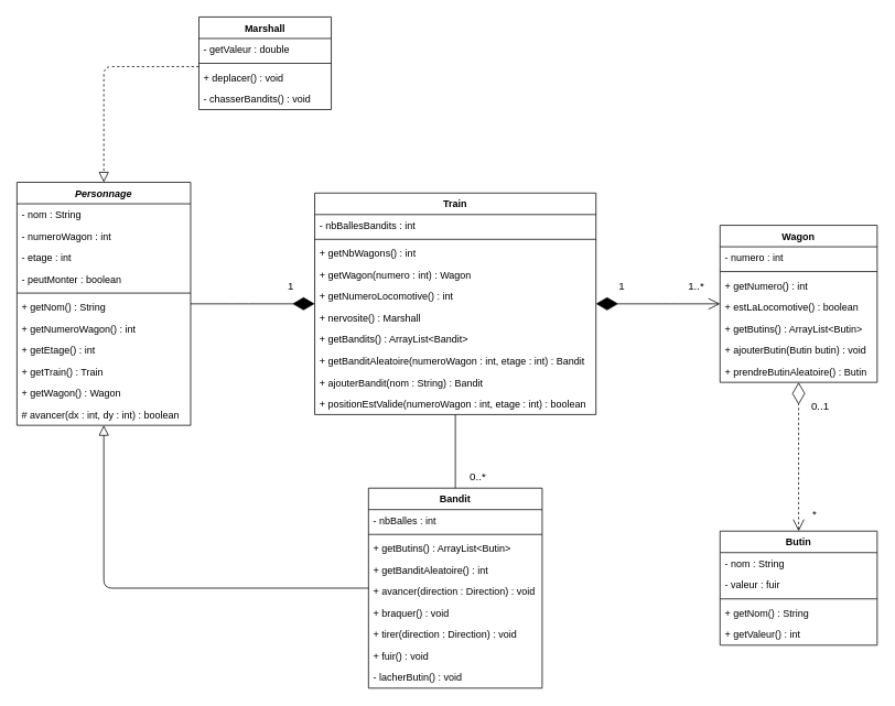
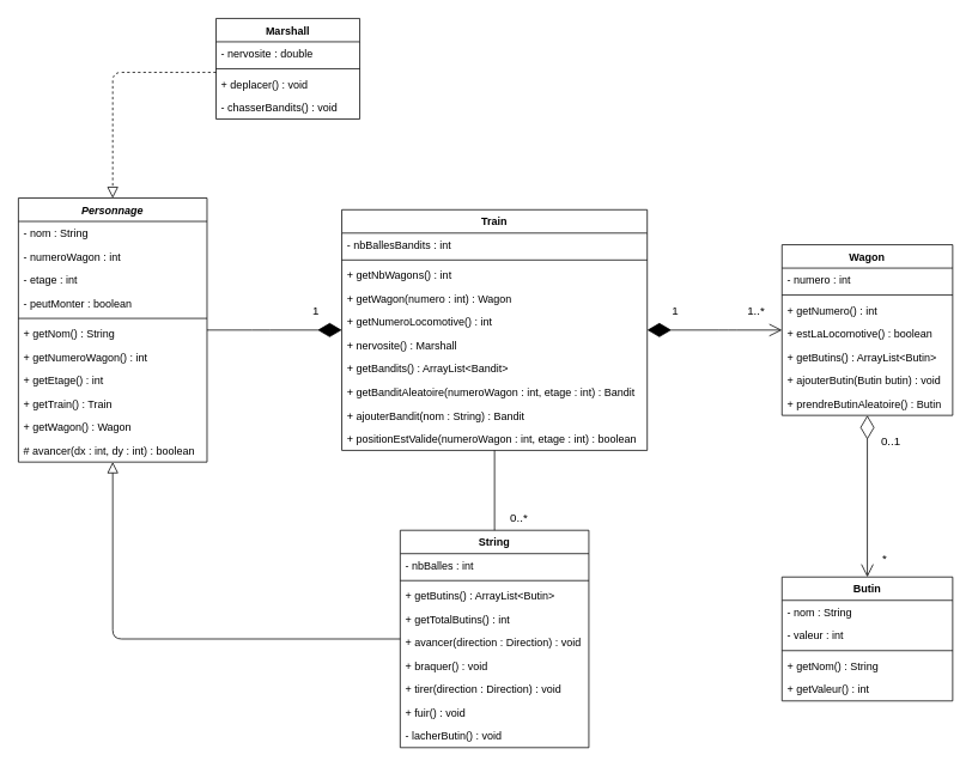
  <mxCell id="0" />
  <mxCell id="1" parent="0" />
  <mxCell id="2" value="Personnage" style="swimlane;fontStyle=3;align=center;verticalAlign=top;childLayout=stackLayout;horizontal=1;startSize=26;horizontalStack=0;resizeParent=1;resizeLast=0;collapsible=1;marginBottom=0;rounded=0;shadow=0;strokeWidth=1;" parent="1" vertex="1"><mxGeometry x="20" y="220" width="210" height="294" as="geometry"><mxRectangle x="230" y="140" width="160" height="26" as="alternateBounds" /></mxGeometry></mxCell>
  <mxCell id="3" value="- nom : String" style="text;align=left;verticalAlign=top;spacingLeft=4;spacingRight=4;overflow=hidden;rotatable=0;points=[[0,0.5],[1,0.5]];portConstraint=eastwest;" parent="2" vertex="1"><mxGeometry y="26" width="210" height="26" as="geometry" /></mxCell>
  <mxCell id="4" value="- numeroWagon : int" style="text;strokeColor=none;fillColor=none;align=left;verticalAlign=top;spacingLeft=4;spacingRight=4;overflow=hidden;rotatable=0;points=[[0,0.5],[1,0.5]];portConstraint=eastwest;" parent="2" vertex="1"><mxGeometry y="52" width="210" height="26" as="geometry" /></mxCell>
  <mxCell id="5" value="- etage : int" style="text;strokeColor=none;fillColor=none;align=left;verticalAlign=top;spacingLeft=4;spacingRight=4;overflow=hidden;rotatable=0;points=[[0,0.5],[1,0.5]];portConstraint=eastwest;" parent="2" vertex="1"><mxGeometry y="78" width="210" height="26" as="geometry" /></mxCell>
  <mxCell id="6" value="- peutMonter : boolean" style="text;strokeColor=none;fillColor=none;align=left;verticalAlign=top;spacingLeft=4;spacingRight=4;overflow=hidden;rotatable=0;points=[[0,0.5],[1,0.5]];portConstraint=eastwest;" parent="2" vertex="1"><mxGeometry y="104" width="210" height="26" as="geometry" /></mxCell>
  <mxCell id="7" value="" style="line;html=1;strokeWidth=1;align=left;verticalAlign=middle;spacingTop=-1;spacingLeft=3;spacingRight=3;rotatable=0;labelPosition=right;points=[];portConstraint=eastwest;" parent="2" vertex="1"><mxGeometry y="130" width="210" height="8" as="geometry" /></mxCell>
  <mxCell id="8" value="+ getNom() : String" style="text;strokeColor=none;fillColor=none;align=left;verticalAlign=top;spacingLeft=4;spacingRight=4;overflow=hidden;rotatable=0;points=[[0,0.5],[1,0.5]];portConstraint=eastwest;" parent="2" vertex="1"><mxGeometry y="138" width="210" height="26" as="geometry" /></mxCell>
  <mxCell id="9" value="+ getNumeroWagon() : int" style="text;strokeColor=none;fillColor=none;align=left;verticalAlign=top;spacingLeft=4;spacingRight=4;overflow=hidden;rotatable=0;points=[[0,0.5],[1,0.5]];portConstraint=eastwest;" parent="2" vertex="1"><mxGeometry y="164" width="210" height="26" as="geometry" /></mxCell>
  <mxCell id="10" value="+ getEtage() : int" style="text;strokeColor=none;fillColor=none;align=left;verticalAlign=top;spacingLeft=4;spacingRight=4;overflow=hidden;rotatable=0;points=[[0,0.5],[1,0.5]];portConstraint=eastwest;" parent="2" vertex="1"><mxGeometry y="190" width="210" height="26" as="geometry" /></mxCell>
  <mxCell id="11" value="+ getTrain() : Train" style="text;align=left;verticalAlign=top;spacingLeft=4;spacingRight=4;overflow=hidden;rotatable=0;points=[[0,0.5],[1,0.5]];portConstraint=eastwest;" parent="2" vertex="1"><mxGeometry y="216" width="210" height="26" as="geometry" /></mxCell>
  <mxCell id="12" value="+ getWagon() : Wagon" style="text;strokeColor=none;fillColor=none;align=left;verticalAlign=top;spacingLeft=4;spacingRight=4;overflow=hidden;rotatable=0;points=[[0,0.5],[1,0.5]];portConstraint=eastwest;" parent="2" vertex="1"><mxGeometry y="242" width="210" height="26" as="geometry" /></mxCell>
  <mxCell id="13" value="# avancer(dx : int, dy : int) : boolean" style="text;strokeColor=none;fillColor=none;align=left;verticalAlign=top;spacingLeft=4;spacingRight=4;overflow=hidden;rotatable=0;points=[[0,0.5],[1,0.5]];portConstraint=eastwest;" parent="2" vertex="1"><mxGeometry y="268" width="210" height="26" as="geometry" /></mxCell>
  <mxCell id="14" value="Marshall" style="swimlane;fontStyle=1;align=center;verticalAlign=top;childLayout=stackLayout;horizontal=1;startSize=26;horizontalStack=0;resizeParent=1;resizeLast=0;collapsible=1;marginBottom=0;rounded=0;shadow=0;strokeWidth=1;" parent="1" vertex="1"><mxGeometry x="240" y="20" width="160" height="112" as="geometry"><mxRectangle x="130" y="380" width="160" height="26" as="alternateBounds" /></mxGeometry></mxCell>
- <mxCell id="15" value="- getValeur : double" style="text;align=left;verticalAlign=top;spacingLeft=4;spacingRight=4;overflow=hidden;rotatable=0;points=[[0,0.5],[1,0.5]];portConstraint=eastwest;rounded=0;shadow=0;html=0;" parent="14" vertex="1"><mxGeometry y="26" width="160" height="26" as="geometry" /></mxCell>
+ <mxCell id="15" value="- nervosite : double" style="text;align=left;verticalAlign=top;spacingLeft=4;spacingRight=4;overflow=hidden;rotatable=0;points=[[0,0.5],[1,0.5]];portConstraint=eastwest;rounded=0;shadow=0;html=0;" parent="14" vertex="1"><mxGeometry y="26" width="160" height="26" as="geometry" /></mxCell>
  <mxCell id="16" value="" style="line;html=1;strokeWidth=1;align=left;verticalAlign=middle;spacingTop=-1;spacingLeft=3;spacingRight=3;rotatable=0;labelPosition=right;points=[];portConstraint=eastwest;" parent="14" vertex="1"><mxGeometry y="52" width="160" height="8" as="geometry" /></mxCell>
  <mxCell id="17" value="+ deplacer() : void" style="text;align=left;verticalAlign=top;spacingLeft=4;spacingRight=4;overflow=hidden;rotatable=0;points=[[0,0.5],[1,0.5]];portConstraint=eastwest;" parent="14" vertex="1"><mxGeometry y="60" width="160" height="26" as="geometry" /></mxCell>
  <mxCell id="18" value="- chasserBandits() : void" style="text;strokeColor=none;fillColor=none;align=left;verticalAlign=top;spacingLeft=4;spacingRight=4;overflow=hidden;rotatable=0;points=[[0,0.5],[1,0.5]];portConstraint=eastwest;" parent="14" vertex="1"><mxGeometry y="86" width="160" height="26" as="geometry" /></mxCell>
  <mxCell id="19" value="" style="endArrow=block;endSize=10;endFill=0;shadow=0;strokeWidth=1;rounded=1;edgeStyle=orthogonalEdgeStyle;elbow=vertical;dashed=1;" parent="1" source="14" target="2" edge="1"><mxGeometry width="160" relative="1" as="geometry"><mxPoint x="50" y="333" as="sourcePoint" /><mxPoint x="50" y="333" as="targetPoint" /><Array as="points"><mxPoint x="125" y="80" /></Array></mxGeometry></mxCell>
- <mxCell id="20" value="Bandit" style="swimlane;fontStyle=1;align=center;verticalAlign=top;childLayout=stackLayout;horizontal=1;startSize=26;horizontalStack=0;resizeParent=1;resizeLast=0;collapsible=1;marginBottom=0;rounded=0;shadow=0;strokeWidth=1;" parent="1" vertex="1"><mxGeometry x="445" y="590" width="210" height="242" as="geometry"><mxRectangle x="340" y="380" width="170" height="26" as="alternateBounds" /></mxGeometry></mxCell>
+ <mxCell id="20" value="String" style="swimlane;fontStyle=1;align=center;verticalAlign=top;childLayout=stackLayout;horizontal=1;startSize=26;horizontalStack=0;resizeParent=1;resizeLast=0;collapsible=1;marginBottom=0;rounded=0;shadow=0;strokeWidth=1;" parent="1" vertex="1"><mxGeometry x="445" y="590" width="210" height="242" as="geometry"><mxRectangle x="340" y="380" width="170" height="26" as="alternateBounds" /></mxGeometry></mxCell>
  <mxCell id="21" value="- nbBalles : int" style="text;align=left;verticalAlign=top;spacingLeft=4;spacingRight=4;overflow=hidden;rotatable=0;points=[[0,0.5],[1,0.5]];portConstraint=eastwest;" parent="20" vertex="1"><mxGeometry y="26" width="210" height="26" as="geometry" /></mxCell>
  <mxCell id="22" value="" style="line;html=1;strokeWidth=1;align=left;verticalAlign=middle;spacingTop=-1;spacingLeft=3;spacingRight=3;rotatable=0;labelPosition=right;points=[];portConstraint=eastwest;" parent="20" vertex="1"><mxGeometry y="52" width="210" height="8" as="geometry" /></mxCell>
  <mxCell id="23" value="+ getButins() : ArrayList&lt;Butin&gt;" style="text;strokeColor=none;fillColor=none;align=left;verticalAlign=top;spacingLeft=4;spacingRight=4;overflow=hidden;rotatable=0;points=[[0,0.5],[1,0.5]];portConstraint=eastwest;" parent="20" vertex="1"><mxGeometry y="60" width="210" height="26" as="geometry" /></mxCell>
- <mxCell id="24" value="+ getBanditAleatoire() : int" style="text;strokeColor=none;fillColor=none;align=left;verticalAlign=top;spacingLeft=4;spacingRight=4;overflow=hidden;rotatable=0;points=[[0,0.5],[1,0.5]];portConstraint=eastwest;" parent="20" vertex="1"><mxGeometry y="86" width="210" height="26" as="geometry" /></mxCell>
+ <mxCell id="24" value="+ getTotalButins() : int" style="text;strokeColor=none;fillColor=none;align=left;verticalAlign=top;spacingLeft=4;spacingRight=4;overflow=hidden;rotatable=0;points=[[0,0.5],[1,0.5]];portConstraint=eastwest;" parent="20" vertex="1"><mxGeometry y="86" width="210" height="26" as="geometry" /></mxCell>
  <mxCell id="25" value="+ avancer(direction : Direction) : void" style="text;strokeColor=none;fillColor=none;align=left;verticalAlign=top;spacingLeft=4;spacingRight=4;overflow=hidden;rotatable=0;points=[[0,0.5],[1,0.5]];portConstraint=eastwest;" parent="20" vertex="1"><mxGeometry y="112" width="210" height="26" as="geometry" /></mxCell>
  <mxCell id="26" value="+ braquer() : void&#10;" style="text;strokeColor=none;fillColor=none;align=left;verticalAlign=top;spacingLeft=4;spacingRight=4;overflow=hidden;rotatable=0;points=[[0,0.5],[1,0.5]];portConstraint=eastwest;" parent="20" vertex="1"><mxGeometry y="138" width="210" height="26" as="geometry" /></mxCell>
  <mxCell id="27" value="+ tirer(direction : Direction) : void" style="text;strokeColor=none;fillColor=none;align=left;verticalAlign=top;spacingLeft=4;spacingRight=4;overflow=hidden;rotatable=0;points=[[0,0.5],[1,0.5]];portConstraint=eastwest;" parent="20" vertex="1"><mxGeometry y="164" width="210" height="26" as="geometry" /></mxCell>
  <mxCell id="28" value="+ fuir() : void" style="text;strokeColor=none;fillColor=none;align=left;verticalAlign=top;spacingLeft=4;spacingRight=4;overflow=hidden;rotatable=0;points=[[0,0.5],[1,0.5]];portConstraint=eastwest;" parent="20" vertex="1"><mxGeometry y="190" width="210" height="26" as="geometry" /></mxCell>
  <mxCell id="29" value="- lacherButin() : void" style="text;strokeColor=none;fillColor=none;align=left;verticalAlign=top;spacingLeft=4;spacingRight=4;overflow=hidden;rotatable=0;points=[[0,0.5],[1,0.5]];portConstraint=eastwest;" parent="20" vertex="1"><mxGeometry y="216" width="210" height="26" as="geometry" /></mxCell>
  <mxCell id="30" value="" style="endArrow=block;endSize=10;endFill=0;shadow=0;strokeWidth=1;rounded=1;edgeStyle=orthogonalEdgeStyle;elbow=vertical;" parent="1" source="20" target="2" edge="1"><mxGeometry width="160" relative="1" as="geometry"><mxPoint x="60" y="503" as="sourcePoint" /><mxPoint x="160" y="401" as="targetPoint" /><Array as="points"><mxPoint x="125" y="711" /></Array></mxGeometry></mxCell>
  <mxCell id="31" value="Train" style="swimlane;fontStyle=1;align=center;verticalAlign=top;childLayout=stackLayout;horizontal=1;startSize=26;horizontalStack=0;resizeParent=1;resizeParentMax=0;resizeLast=0;collapsible=1;marginBottom=0;" parent="1" vertex="1"><mxGeometry x="380" y="233" width="340" height="268" as="geometry" /></mxCell>
  <mxCell id="32" value="- nbBallesBandits : int" style="text;strokeColor=none;fillColor=none;align=left;verticalAlign=top;spacingLeft=4;spacingRight=4;overflow=hidden;rotatable=0;points=[[0,0.5],[1,0.5]];portConstraint=eastwest;" parent="31" vertex="1"><mxGeometry y="26" width="340" height="26" as="geometry" /></mxCell>
  <mxCell id="33" value="" style="line;strokeWidth=1;fillColor=none;align=left;verticalAlign=middle;spacingTop=-1;spacingLeft=3;spacingRight=3;rotatable=0;labelPosition=right;points=[];portConstraint=eastwest;" parent="31" vertex="1"><mxGeometry y="52" width="340" height="8" as="geometry" /></mxCell>
  <mxCell id="34" value="+ getNbWagons() : int" style="text;strokeColor=none;fillColor=none;align=left;verticalAlign=top;spacingLeft=4;spacingRight=4;overflow=hidden;rotatable=0;points=[[0,0.5],[1,0.5]];portConstraint=eastwest;" parent="31" vertex="1"><mxGeometry y="60" width="340" height="26" as="geometry" /></mxCell>
  <mxCell id="35" value="+ getWagon(numero : int) : Wagon" style="text;strokeColor=none;fillColor=none;align=left;verticalAlign=top;spacingLeft=4;spacingRight=4;overflow=hidden;rotatable=0;points=[[0,0.5],[1,0.5]];portConstraint=eastwest;" parent="31" vertex="1"><mxGeometry y="86" width="340" height="26" as="geometry" /></mxCell>
  <mxCell id="36" value="+ getNumeroLocomotive() : int" style="text;strokeColor=none;fillColor=none;align=left;verticalAlign=top;spacingLeft=4;spacingRight=4;overflow=hidden;rotatable=0;points=[[0,0.5],[1,0.5]];portConstraint=eastwest;" vertex="1" parent="31"><mxGeometry y="112" width="340" height="26" as="geometry" /></mxCell>
  <mxCell id="37" value="+ nervosite() : Marshall" style="text;strokeColor=none;fillColor=none;align=left;verticalAlign=top;spacingLeft=4;spacingRight=4;overflow=hidden;rotatable=0;points=[[0,0.5],[1,0.5]];portConstraint=eastwest;" parent="31" vertex="1"><mxGeometry y="138" width="340" height="26" as="geometry" /></mxCell>
  <mxCell id="38" value="+ getBandits() : ArrayList&lt;Bandit&gt;" style="text;strokeColor=none;fillColor=none;align=left;verticalAlign=top;spacingLeft=4;spacingRight=4;overflow=hidden;rotatable=0;points=[[0,0.5],[1,0.5]];portConstraint=eastwest;" parent="31" vertex="1"><mxGeometry y="164" width="340" height="26" as="geometry" /></mxCell>
  <mxCell id="39" value="+ getBanditAleatoire(numeroWagon : int, etage : int) : Bandit" style="text;strokeColor=none;fillColor=none;align=left;verticalAlign=top;spacingLeft=4;spacingRight=4;overflow=hidden;rotatable=0;points=[[0,0.5],[1,0.5]];portConstraint=eastwest;" parent="31" vertex="1"><mxGeometry y="190" width="340" height="26" as="geometry" /></mxCell>
  <mxCell id="40" value="+ ajouterBandit(nom : String) : Bandit" style="text;strokeColor=none;fillColor=none;align=left;verticalAlign=top;spacingLeft=4;spacingRight=4;overflow=hidden;rotatable=0;points=[[0,0.5],[1,0.5]];portConstraint=eastwest;" parent="31" vertex="1"><mxGeometry y="216" width="340" height="26" as="geometry" /></mxCell>
  <mxCell id="41" value="+ positionEstValide(numeroWagon : int, etage : int) : boolean" style="text;strokeColor=none;fillColor=none;align=left;verticalAlign=top;spacingLeft=4;spacingRight=4;overflow=hidden;rotatable=0;points=[[0,0.5],[1,0.5]];portConstraint=eastwest;" parent="31" vertex="1"><mxGeometry y="242" width="340" height="26" as="geometry" /></mxCell>
  <mxCell id="42" value="Butin" style="swimlane;fontStyle=1;align=center;verticalAlign=top;childLayout=stackLayout;horizontal=1;startSize=26;horizontalStack=0;resizeParent=1;resizeParentMax=0;resizeLast=0;collapsible=1;marginBottom=0;" parent="1" vertex="1"><mxGeometry x="870" y="642" width="190" height="138" as="geometry" /></mxCell>
  <mxCell id="43" value="- nom : String" style="text;strokeColor=none;fillColor=none;align=left;verticalAlign=top;spacingLeft=4;spacingRight=4;overflow=hidden;rotatable=0;points=[[0,0.5],[1,0.5]];portConstraint=eastwest;" parent="42" vertex="1"><mxGeometry y="26" width="190" height="26" as="geometry" /></mxCell>
- <mxCell id="44" value="- valeur : fuir" style="text;strokeColor=none;fillColor=none;align=left;verticalAlign=top;spacingLeft=4;spacingRight=4;overflow=hidden;rotatable=0;points=[[0,0.5],[1,0.5]];portConstraint=eastwest;" parent="42" vertex="1"><mxGeometry y="52" width="190" height="26" as="geometry" /></mxCell>
+ <mxCell id="44" value="- valeur : int" style="text;strokeColor=none;fillColor=none;align=left;verticalAlign=top;spacingLeft=4;spacingRight=4;overflow=hidden;rotatable=0;points=[[0,0.5],[1,0.5]];portConstraint=eastwest;" parent="42" vertex="1"><mxGeometry y="52" width="190" height="26" as="geometry" /></mxCell>
  <mxCell id="45" value="" style="line;strokeWidth=1;fillColor=none;align=left;verticalAlign=middle;spacingTop=-1;spacingLeft=3;spacingRight=3;rotatable=0;labelPosition=right;points=[];portConstraint=eastwest;" parent="42" vertex="1"><mxGeometry y="78" width="190" height="8" as="geometry" /></mxCell>
  <mxCell id="46" value="+ getNom() : String" style="text;strokeColor=none;fillColor=none;align=left;verticalAlign=top;spacingLeft=4;spacingRight=4;overflow=hidden;rotatable=0;points=[[0,0.5],[1,0.5]];portConstraint=eastwest;" parent="42" vertex="1"><mxGeometry y="86" width="190" height="26" as="geometry" /></mxCell>
  <mxCell id="47" value="+ getValeur() : int" style="text;strokeColor=none;fillColor=none;align=left;verticalAlign=top;spacingLeft=4;spacingRight=4;overflow=hidden;rotatable=0;points=[[0,0.5],[1,0.5]];portConstraint=eastwest;" parent="42" vertex="1"><mxGeometry y="112" width="190" height="26" as="geometry" /></mxCell>
  <mxCell id="48" value="Wagon" style="swimlane;fontStyle=1;align=center;verticalAlign=top;childLayout=stackLayout;horizontal=1;startSize=26;horizontalStack=0;resizeParent=1;resizeParentMax=0;resizeLast=0;collapsible=1;marginBottom=0;" parent="1" vertex="1"><mxGeometry x="870" y="272" width="190" height="190" as="geometry" /></mxCell>
  <mxCell id="49" value="- numero : int" style="text;strokeColor=none;fillColor=none;align=left;verticalAlign=top;spacingLeft=4;spacingRight=4;overflow=hidden;rotatable=0;points=[[0,0.5],[1,0.5]];portConstraint=eastwest;" parent="48" vertex="1"><mxGeometry y="26" width="190" height="26" as="geometry" /></mxCell>
  <mxCell id="50" value="" style="line;strokeWidth=1;fillColor=none;align=left;verticalAlign=middle;spacingTop=-1;spacingLeft=3;spacingRight=3;rotatable=0;labelPosition=right;points=[];portConstraint=eastwest;" parent="48" vertex="1"><mxGeometry y="52" width="190" height="8" as="geometry" /></mxCell>
  <mxCell id="51" value="+ getNumero() : int" style="text;strokeColor=none;fillColor=none;align=left;verticalAlign=top;spacingLeft=4;spacingRight=4;overflow=hidden;rotatable=0;points=[[0,0.5],[1,0.5]];portConstraint=eastwest;" parent="48" vertex="1"><mxGeometry y="60" width="190" height="26" as="geometry" /></mxCell>
  <mxCell id="52" value="+ estLaLocomotive() : boolean" style="text;strokeColor=none;fillColor=none;align=left;verticalAlign=top;spacingLeft=4;spacingRight=4;overflow=hidden;rotatable=0;points=[[0,0.5],[1,0.5]];portConstraint=eastwest;" parent="48" vertex="1"><mxGeometry y="86" width="190" height="26" as="geometry" /></mxCell>
  <mxCell id="53" value="+ getButins() : ArrayList&lt;Butin&gt;" style="text;strokeColor=none;fillColor=none;align=left;verticalAlign=top;spacingLeft=4;spacingRight=4;overflow=hidden;rotatable=0;points=[[0,0.5],[1,0.5]];portConstraint=eastwest;" parent="48" vertex="1"><mxGeometry y="112" width="190" height="26" as="geometry" /></mxCell>
  <mxCell id="54" value="+ ajouterButin(Butin butin) : void" style="text;strokeColor=none;fillColor=none;align=left;verticalAlign=top;spacingLeft=4;spacingRight=4;overflow=hidden;rotatable=0;points=[[0,0.5],[1,0.5]];portConstraint=eastwest;" parent="48" vertex="1"><mxGeometry y="138" width="190" height="26" as="geometry" /></mxCell>
  <mxCell id="55" value="+ prendreButinAleatoire() : Butin" style="text;strokeColor=none;fillColor=none;align=left;verticalAlign=top;spacingLeft=4;spacingRight=4;overflow=hidden;rotatable=0;points=[[0,0.5],[1,0.5]];portConstraint=eastwest;" parent="48" vertex="1"><mxGeometry y="164" width="190" height="26" as="geometry" /></mxCell>
  <mxCell id="56" value="" style="endArrow=diamondThin;endFill=1;endSize=24;html=1;fontSize=13;edgeStyle=orthogonalEdgeStyle;" parent="1" source="2" target="31" edge="1"><mxGeometry width="160" relative="1" as="geometry"><mxPoint x="330" y="350" as="sourcePoint" /><mxPoint x="330" y="500" as="targetPoint" /><Array as="points"><mxPoint x="290" y="367" /><mxPoint x="290" y="367" /></Array></mxGeometry></mxCell>
  <mxCell id="57" value="1" style="edgeLabel;html=1;align=center;verticalAlign=middle;resizable=0;points=[];fontSize=13;" parent="56" vertex="1" connectable="0"><mxGeometry x="0.202" y="-2" relative="1" as="geometry"><mxPoint x="30" y="-24" as="offset" /></mxGeometry></mxCell>
- <mxCell id="58" value="" style="endArrow=diamondThin;endFill=0;endSize=24;html=1;fontSize=13;edgeStyle=orthogonalEdgeStyle;startArrow=open;startFill=0;startSize=12;dashed=1;" parent="1" source="42" target="48" edge="1"><mxGeometry width="160" relative="1" as="geometry"><mxPoint x="490" y="590" as="sourcePoint" /><mxPoint x="650" y="590" as="targetPoint" /></mxGeometry></mxCell>
+ <mxCell id="58" value="" style="endArrow=diamondThin;endFill=0;endSize=24;html=1;fontSize=13;edgeStyle=orthogonalEdgeStyle;startArrow=open;startFill=0;startSize=12;" parent="1" source="42" target="48" edge="1"><mxGeometry width="160" relative="1" as="geometry"><mxPoint x="490" y="590" as="sourcePoint" /><mxPoint x="650" y="590" as="targetPoint" /></mxGeometry></mxCell>
  <mxCell id="59" value="*" style="edgeLabel;html=1;align=center;verticalAlign=middle;resizable=0;points=[];fontSize=13;" parent="58" vertex="1" connectable="0"><mxGeometry x="0.214" y="-1" relative="1" as="geometry"><mxPoint x="17" y="87" as="offset" /></mxGeometry></mxCell>
  <mxCell id="60" value="0..1" style="edgeLabel;html=1;align=center;verticalAlign=middle;resizable=0;points=[];fontSize=13;" parent="58" vertex="1" connectable="0"><mxGeometry x="0.359" y="2" relative="1" as="geometry"><mxPoint x="27" y="-30" as="offset" /></mxGeometry></mxCell>
  <mxCell id="61" value="" style="endArrow=none;endFill=1;endSize=12;html=1;fontSize=13;edgeStyle=orthogonalEdgeStyle;" parent="1" source="31" target="20" edge="1"><mxGeometry width="160" relative="1" as="geometry"><mxPoint x="530" y="560" as="sourcePoint" /><mxPoint x="650" y="590" as="targetPoint" /><Array as="points"><mxPoint x="550" y="640" /><mxPoint x="550" y="640" /></Array></mxGeometry></mxCell>
  <mxCell id="62" value="&lt;div&gt;0..*&lt;/div&gt;" style="edgeLabel;html=1;align=center;verticalAlign=middle;resizable=0;points=[];fontSize=13;" parent="61" vertex="1" connectable="0"><mxGeometry x="0.339" relative="1" as="geometry"><mxPoint x="26" y="14" as="offset" /></mxGeometry></mxCell>
  <mxCell id="63" value="" style="endArrow=open;endFill=1;endSize=12;html=1;fontSize=13;edgeStyle=orthogonalEdgeStyle;startArrow=diamondThin;startFill=1;startSize=24;" parent="1" source="31" target="48" edge="1"><mxGeometry width="160" relative="1" as="geometry"><mxPoint x="560" y="256" as="sourcePoint" /><mxPoint x="410" y="90" as="targetPoint" /><Array as="points"><mxPoint x="810" y="367" /><mxPoint x="810" y="367" /></Array></mxGeometry></mxCell>
  <mxCell id="64" value="1" style="edgeLabel;html=1;align=center;verticalAlign=middle;resizable=0;points=[];fontSize=13;" parent="63" vertex="1" connectable="0"><mxGeometry x="-0.286" y="-1" relative="1" as="geometry"><mxPoint x="-24" y="-23" as="offset" /></mxGeometry></mxCell>
  <mxCell id="65" value="1..*" style="edgeLabel;html=1;align=center;verticalAlign=middle;resizable=0;points=[];fontSize=13;" parent="63" vertex="1" connectable="0"><mxGeometry x="-0.279" relative="1" as="geometry"><mxPoint x="66" y="-22" as="offset" /></mxGeometry></mxCell>
